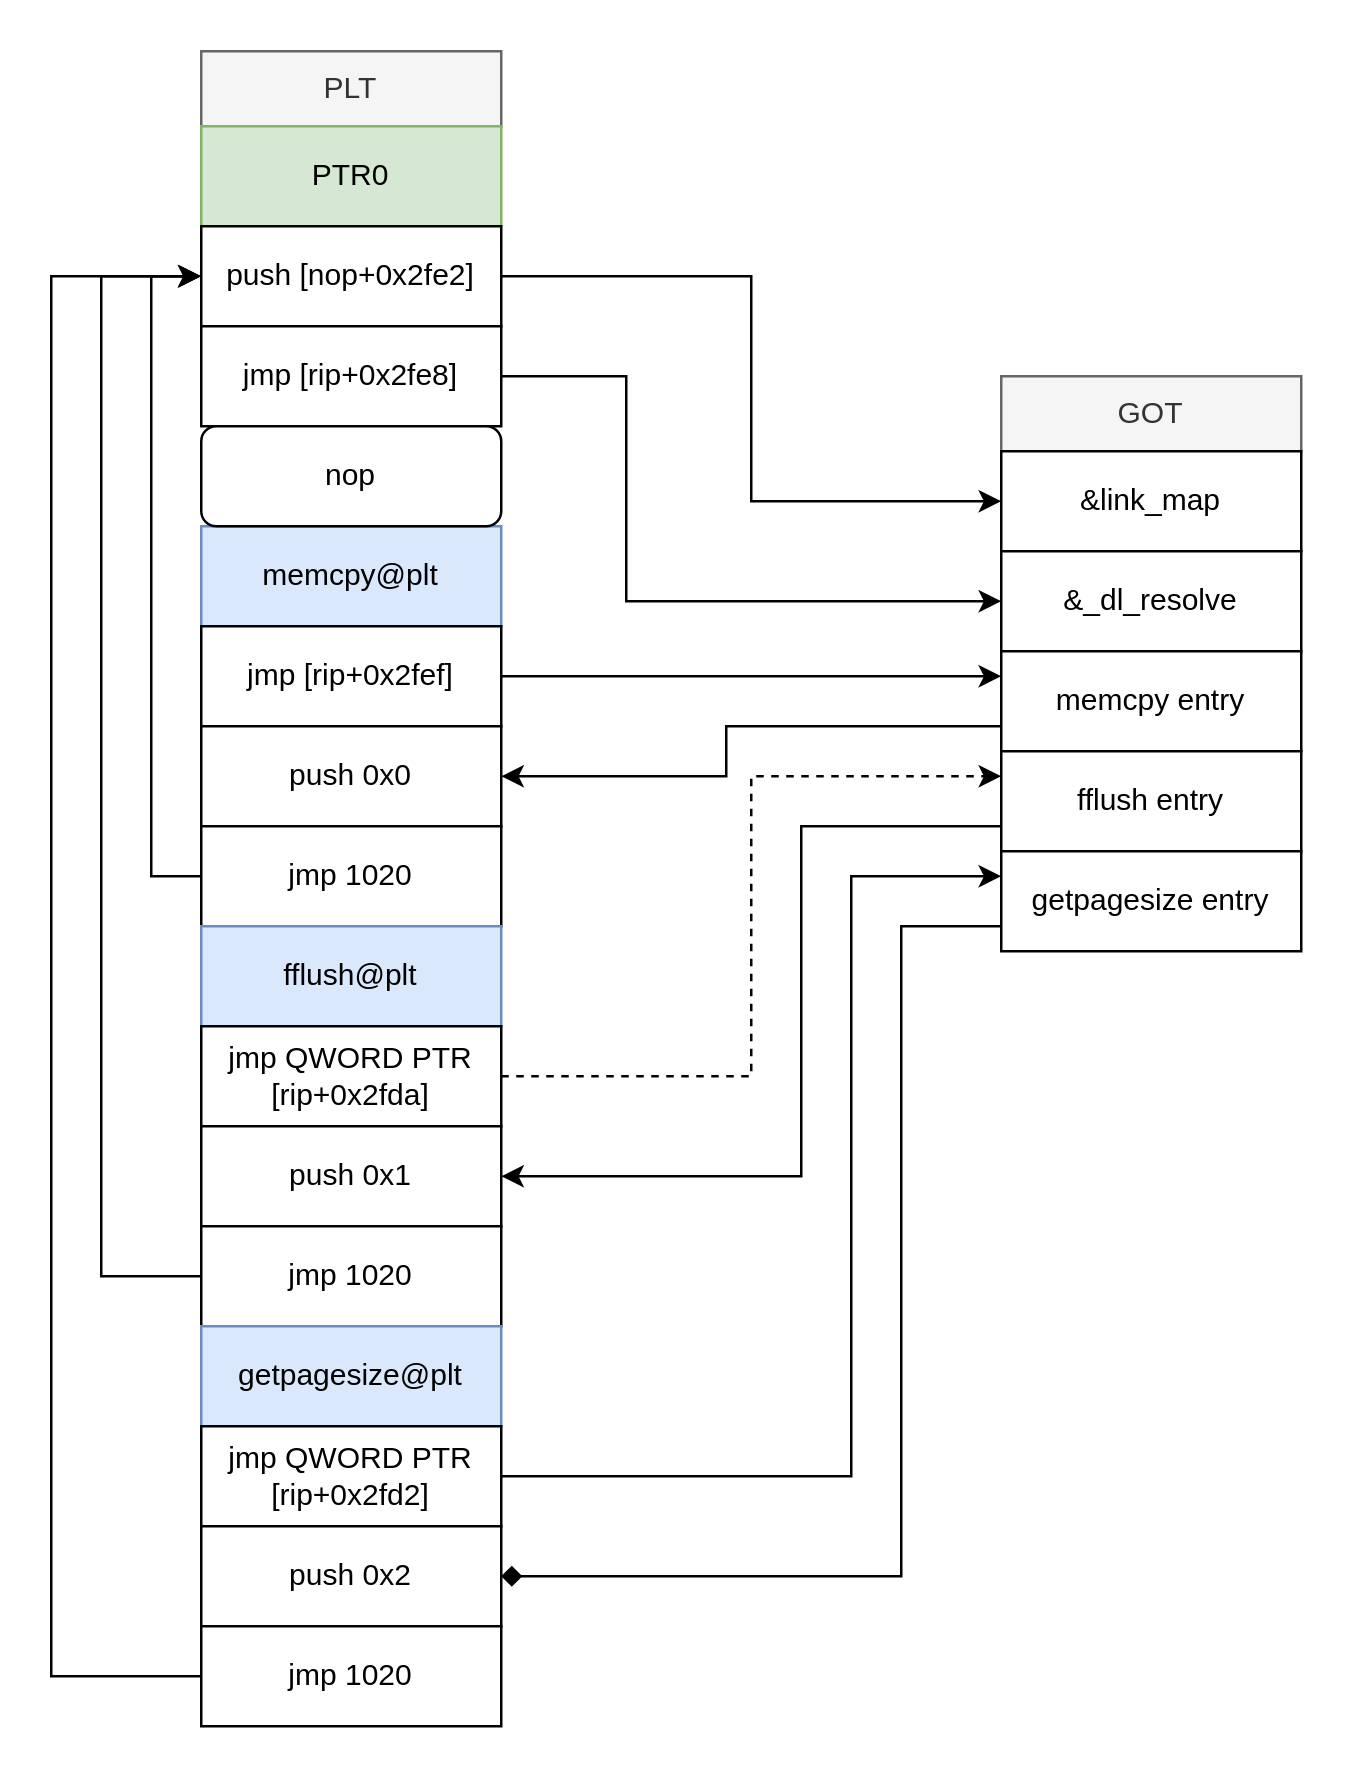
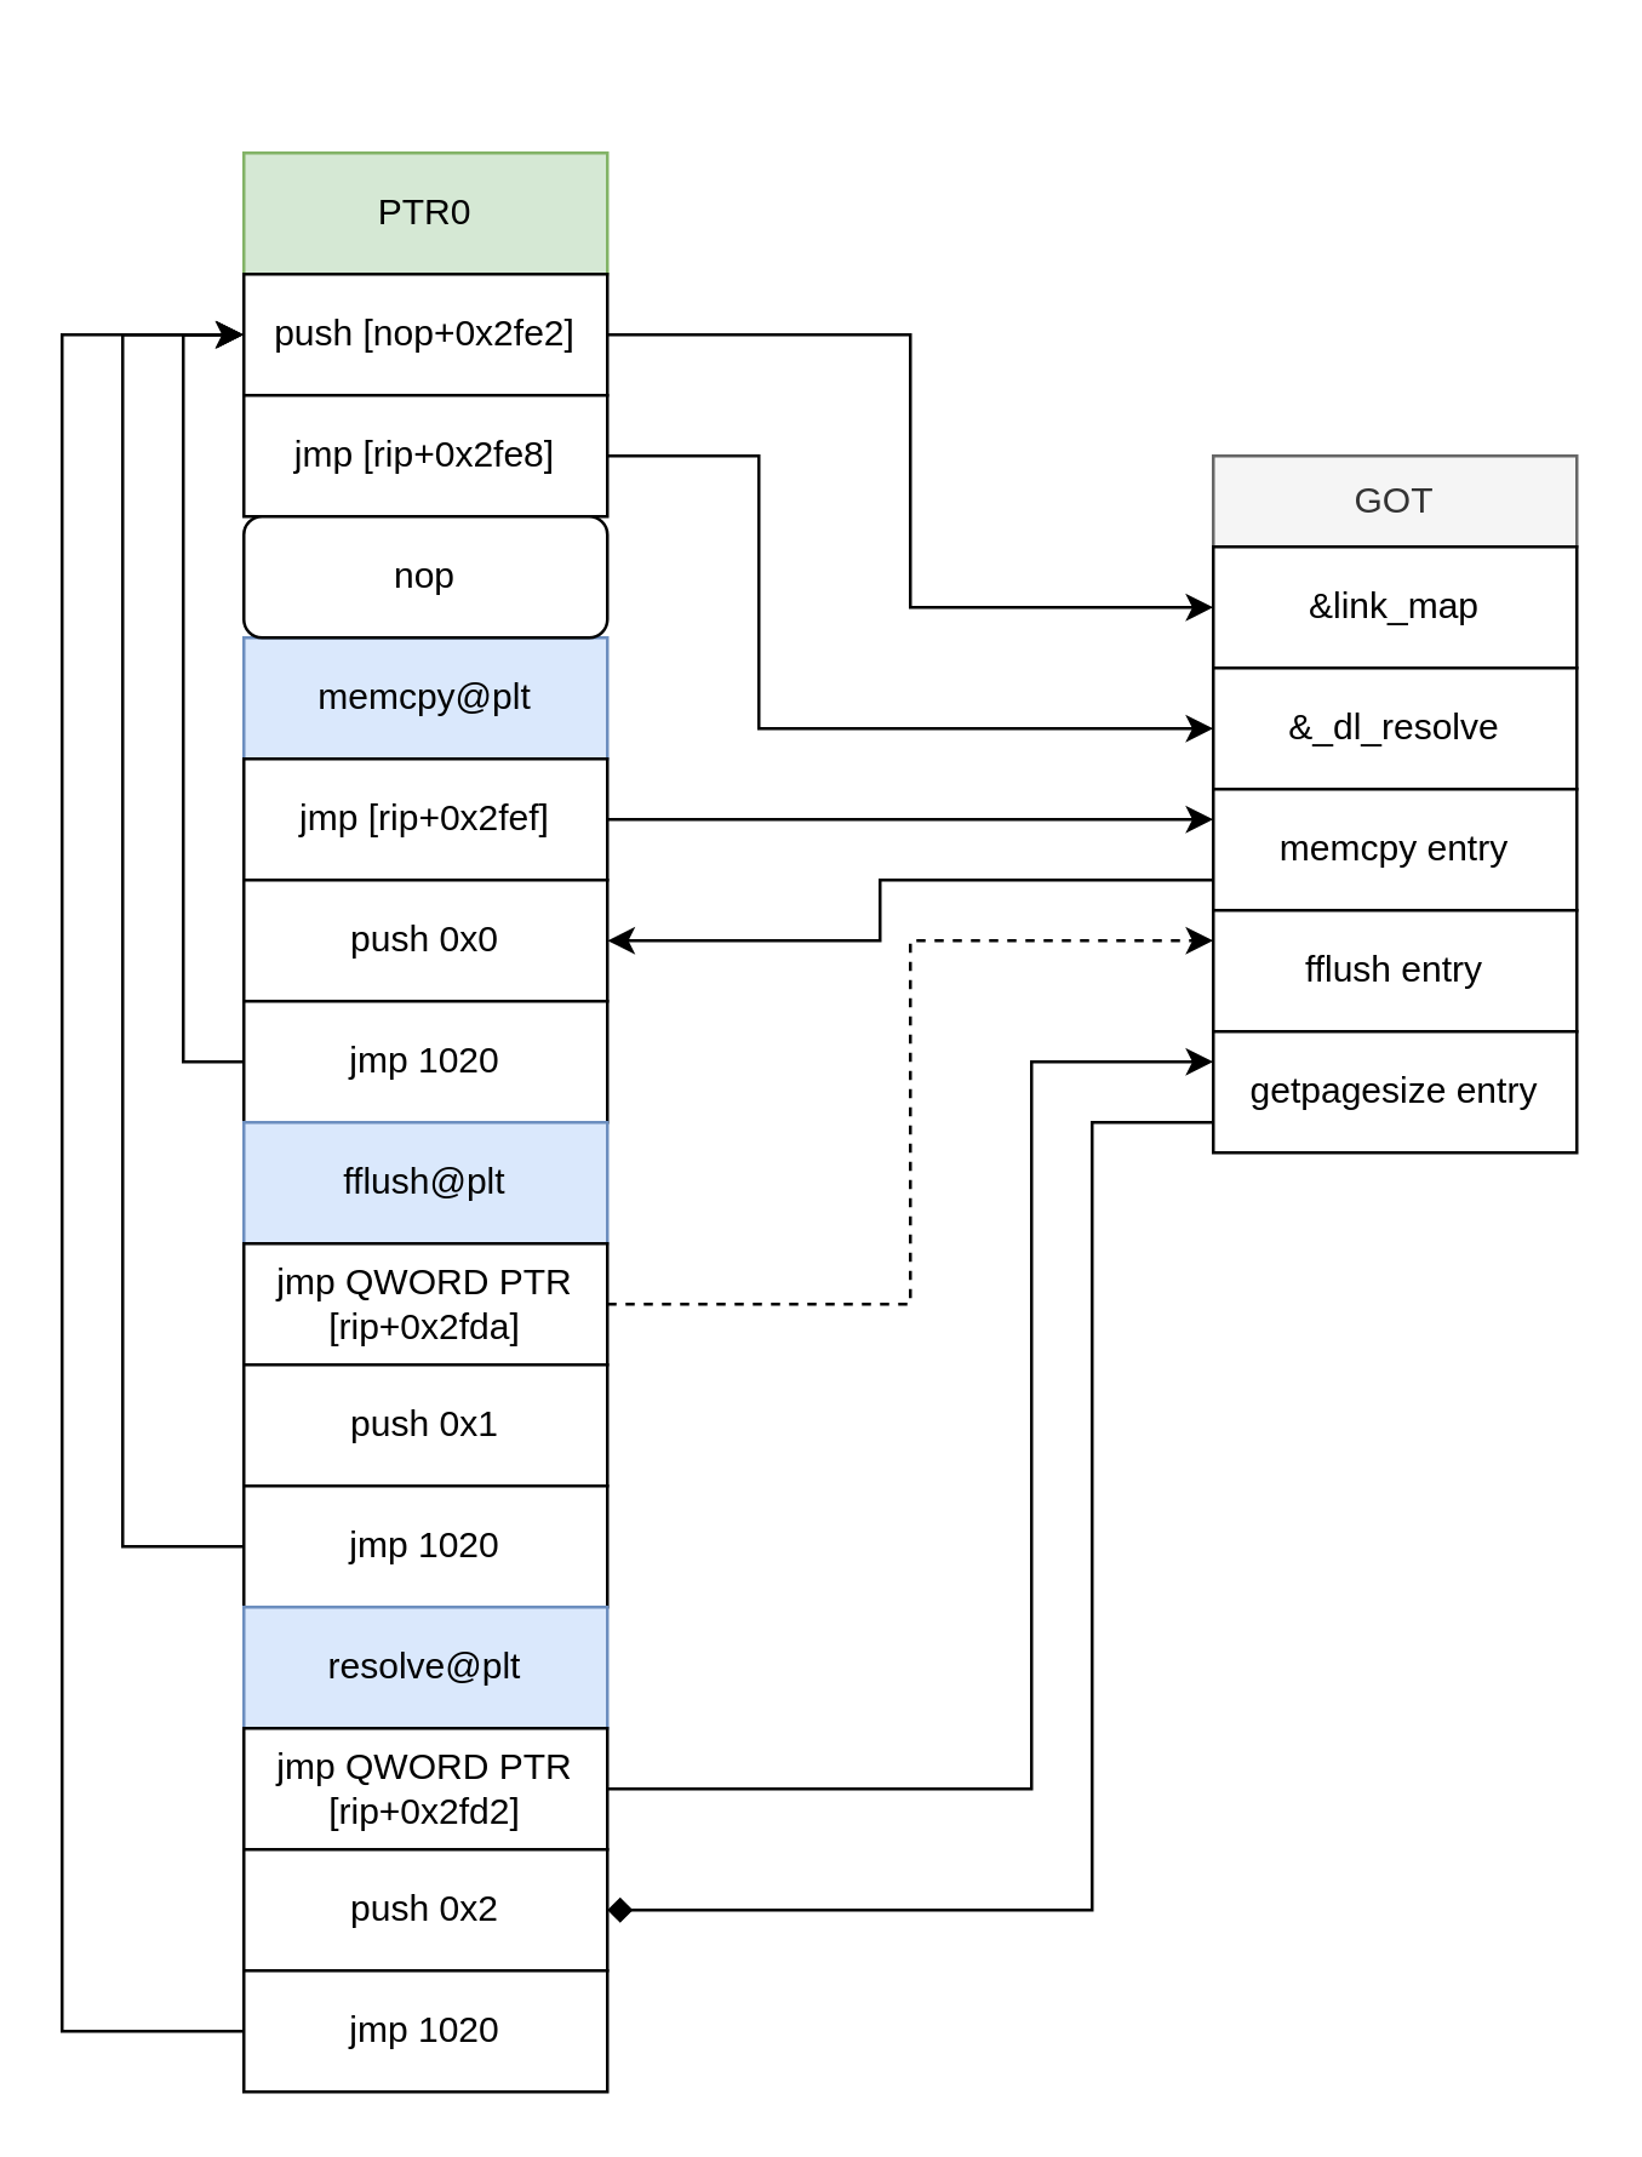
  <mxCell id="0" />
  <mxCell id="1" parent="0" />
- <mxCell id="2" value="PLT" style="rounded=0;whiteSpace=wrap;html=1;fillColor=#f5f5f5;fontColor=#333333;strokeColor=#666666;" vertex="1" parent="1"><mxGeometry x="80" y="20" width="120" height="30" as="geometry" /></mxCell>
  <mxCell id="3" value="memcpy@plt" style="rounded=0;whiteSpace=wrap;html=1;fillColor=#dae8fc;strokeColor=#6c8ebf;" vertex="1" parent="1"><mxGeometry x="80" y="210" width="120" height="40" as="geometry" /></mxCell>
  <mxCell id="4" style="edgeStyle=orthogonalEdgeStyle;rounded=0;orthogonalLoop=1;jettySize=auto;html=1;exitX=1;exitY=0.5;exitDx=0;exitDy=0;entryX=0;entryY=0.25;entryDx=0;entryDy=0;" edge="1" parent="1" source="5" target="31"><mxGeometry relative="1" as="geometry" /></mxCell>
  <mxCell id="5" value="jmp [rip+0x2fef]" style="rounded=0;whiteSpace=wrap;html=1;" vertex="1" parent="1"><mxGeometry x="80" y="250" width="120" height="40" as="geometry" /></mxCell>
  <mxCell id="6" value="push 0x0" style="rounded=0;whiteSpace=wrap;html=1;" vertex="1" parent="1"><mxGeometry x="80" y="290" width="120" height="40" as="geometry" /></mxCell>
  <mxCell id="7" style="edgeStyle=orthogonalEdgeStyle;rounded=0;orthogonalLoop=1;jettySize=auto;html=1;exitX=0;exitY=0.5;exitDx=0;exitDy=0;entryX=0;entryY=0.5;entryDx=0;entryDy=0;" edge="1" parent="1" source="8" target="23"><mxGeometry relative="1" as="geometry" /></mxCell>
  <mxCell id="8" value="jmp 1020" style="rounded=0;whiteSpace=wrap;html=1;" vertex="1" parent="1"><mxGeometry x="80" y="330" width="120" height="40" as="geometry" /></mxCell>
  <mxCell id="9" value="fflush@plt" style="rounded=0;whiteSpace=wrap;html=1;fillColor=#dae8fc;strokeColor=#6c8ebf;" vertex="1" parent="1"><mxGeometry x="80" y="370" width="120" height="40" as="geometry" /></mxCell>
  <mxCell id="10" style="edgeStyle=orthogonalEdgeStyle;rounded=0;orthogonalLoop=1;jettySize=auto;html=1;exitX=1;exitY=0.5;exitDx=0;exitDy=0;entryX=0;entryY=0.25;entryDx=0;entryDy=0;dashed=1;" edge="1" parent="1" source="11" target="33"><mxGeometry relative="1" as="geometry" /></mxCell>
  <mxCell id="11" value="jmp&amp;nbsp;QWORD PTR [rip+0x2fda]" style="rounded=0;whiteSpace=wrap;html=1;" vertex="1" parent="1"><mxGeometry x="80" y="410" width="120" height="40" as="geometry" /></mxCell>
  <mxCell id="12" value="push 0x1" style="rounded=0;whiteSpace=wrap;html=1;" vertex="1" parent="1"><mxGeometry x="80" y="450" width="120" height="40" as="geometry" /></mxCell>
  <mxCell id="13" style="edgeStyle=orthogonalEdgeStyle;rounded=0;orthogonalLoop=1;jettySize=auto;html=1;exitX=0;exitY=0.5;exitDx=0;exitDy=0;" edge="1" parent="1" source="14"><mxGeometry relative="1" as="geometry"><mxPoint x="79.69" y="110" as="targetPoint" /><Array as="points"><mxPoint x="40" y="510" /><mxPoint x="40" y="110" /></Array></mxGeometry></mxCell>
  <mxCell id="14" value="jmp 1020" style="rounded=0;whiteSpace=wrap;html=1;" vertex="1" parent="1"><mxGeometry x="80" y="490" width="120" height="40" as="geometry" /></mxCell>
- <mxCell id="15" value="getpagesize@plt" style="rounded=0;whiteSpace=wrap;html=1;fillColor=#dae8fc;strokeColor=#6c8ebf;" vertex="1" parent="1"><mxGeometry x="80" y="530" width="120" height="40" as="geometry" /></mxCell>
+ <mxCell id="15" value="resolve@plt" style="rounded=0;whiteSpace=wrap;html=1;fillColor=#dae8fc;strokeColor=#6c8ebf;" vertex="1" parent="1"><mxGeometry x="80" y="530" width="120" height="40" as="geometry" /></mxCell>
  <mxCell id="16" style="edgeStyle=orthogonalEdgeStyle;rounded=0;orthogonalLoop=1;jettySize=auto;html=1;exitX=1;exitY=0.5;exitDx=0;exitDy=0;entryX=0;entryY=0.25;entryDx=0;entryDy=0;" edge="1" parent="1" source="17" target="35"><mxGeometry relative="1" as="geometry"><Array as="points"><mxPoint x="340" y="590" /><mxPoint x="340" y="350" /></Array></mxGeometry></mxCell>
  <mxCell id="17" value="jmp&amp;nbsp;QWORD PTR [rip+0x2fd2]" style="rounded=0;whiteSpace=wrap;html=1;" vertex="1" parent="1"><mxGeometry x="80" y="570" width="120" height="40" as="geometry" /></mxCell>
  <mxCell id="18" value="push 0x2" style="rounded=0;whiteSpace=wrap;html=1;" vertex="1" parent="1"><mxGeometry x="80" y="610" width="120" height="40" as="geometry" /></mxCell>
  <mxCell id="19" style="edgeStyle=orthogonalEdgeStyle;rounded=0;orthogonalLoop=1;jettySize=auto;html=1;exitX=0;exitY=0.5;exitDx=0;exitDy=0;entryX=0;entryY=0.5;entryDx=0;entryDy=0;" edge="1" parent="1" source="20" target="23"><mxGeometry relative="1" as="geometry"><Array as="points"><mxPoint x="20" y="670" /><mxPoint x="20" y="110" /></Array></mxGeometry></mxCell>
  <mxCell id="20" value="jmp 1020" style="rounded=0;whiteSpace=wrap;html=1;" vertex="1" parent="1"><mxGeometry x="80" y="650" width="120" height="40" as="geometry" /></mxCell>
  <mxCell id="21" value="PTR0" style="rounded=0;whiteSpace=wrap;html=1;fillColor=#d5e8d4;strokeColor=#82b366;" vertex="1" parent="1"><mxGeometry x="80" y="50" width="120" height="40" as="geometry" /></mxCell>
  <mxCell id="22" style="edgeStyle=orthogonalEdgeStyle;rounded=0;orthogonalLoop=1;jettySize=auto;html=1;exitX=1;exitY=0.5;exitDx=0;exitDy=0;entryX=0;entryY=0.5;entryDx=0;entryDy=0;" edge="1" parent="1" source="23" target="28"><mxGeometry relative="1" as="geometry" /></mxCell>
  <mxCell id="23" value="push [nop+0x2fe2]" style="rounded=0;whiteSpace=wrap;html=1;" vertex="1" parent="1"><mxGeometry x="80" y="90" width="120" height="40" as="geometry" /></mxCell>
  <mxCell id="24" style="edgeStyle=orthogonalEdgeStyle;rounded=0;orthogonalLoop=1;jettySize=auto;html=1;exitX=1;exitY=0.5;exitDx=0;exitDy=0;entryX=0;entryY=0.5;entryDx=0;entryDy=0;" edge="1" parent="1" source="25" target="29"><mxGeometry relative="1" as="geometry"><Array as="points"><mxPoint x="250" y="150" /><mxPoint x="250" y="240" /></Array></mxGeometry></mxCell>
  <mxCell id="25" value="jmp [rip+0x2fe8]" style="rounded=0;whiteSpace=wrap;html=1;" vertex="1" parent="1"><mxGeometry x="80" y="130" width="120" height="40" as="geometry" /></mxCell>
  <mxCell id="26" value="nop" style="whiteSpace=wrap;html=1;rounded=1;" vertex="1" parent="1"><mxGeometry x="80" y="170" width="120" height="40" as="geometry" /></mxCell>
  <mxCell id="27" value="GOT" style="rounded=0;whiteSpace=wrap;html=1;fillColor=#f5f5f5;fontColor=#333333;strokeColor=#666666;" vertex="1" parent="1"><mxGeometry x="400" y="150" width="120" height="30" as="geometry" /></mxCell>
  <mxCell id="28" value="&amp;amp;link_map" style="rounded=0;whiteSpace=wrap;html=1;" vertex="1" parent="1"><mxGeometry x="400" y="180" width="120" height="40" as="geometry" /></mxCell>
  <mxCell id="29" value="&amp;amp;_dl_resolve" style="rounded=0;whiteSpace=wrap;html=1;" vertex="1" parent="1"><mxGeometry x="400" y="220" width="120" height="40" as="geometry" /></mxCell>
  <mxCell id="30" style="edgeStyle=orthogonalEdgeStyle;rounded=0;orthogonalLoop=1;jettySize=auto;html=1;exitX=0;exitY=0.75;exitDx=0;exitDy=0;entryX=1;entryY=0.5;entryDx=0;entryDy=0;" edge="1" parent="1" source="31" target="6"><mxGeometry relative="1" as="geometry"><Array as="points"><mxPoint x="290" y="290" /><mxPoint x="290" y="310" /></Array></mxGeometry></mxCell>
  <mxCell id="31" value="memcpy entry" style="rounded=0;whiteSpace=wrap;html=1;" vertex="1" parent="1"><mxGeometry x="400" y="260" width="120" height="40" as="geometry" /></mxCell>
- <mxCell id="32" style="edgeStyle=orthogonalEdgeStyle;rounded=0;orthogonalLoop=1;jettySize=auto;html=1;exitX=0;exitY=0.75;exitDx=0;exitDy=0;entryX=1;entryY=0.5;entryDx=0;entryDy=0;" edge="1" parent="1" source="33" target="12"><mxGeometry relative="1" as="geometry"><Array as="points"><mxPoint x="320" y="330" /><mxPoint x="320" y="470" /></Array></mxGeometry></mxCell>
  <mxCell id="33" value="fflush entry" style="rounded=0;whiteSpace=wrap;html=1;" vertex="1" parent="1"><mxGeometry x="400" y="300" width="120" height="40" as="geometry" /></mxCell>
  <mxCell id="34" style="edgeStyle=orthogonalEdgeStyle;rounded=0;orthogonalLoop=1;jettySize=auto;html=1;exitX=0;exitY=0.75;exitDx=0;exitDy=0;entryX=1;entryY=0.5;entryDx=0;entryDy=0;endArrow=diamond;" edge="1" parent="1" source="35" target="18"><mxGeometry relative="1" as="geometry"><Array as="points"><mxPoint x="360" y="370" /><mxPoint x="360" y="630" /></Array></mxGeometry></mxCell>
  <mxCell id="35" value="getpagesize entry" style="rounded=0;whiteSpace=wrap;html=1;" vertex="1" parent="1"><mxGeometry x="400" y="340" width="120" height="40" as="geometry" /></mxCell>
